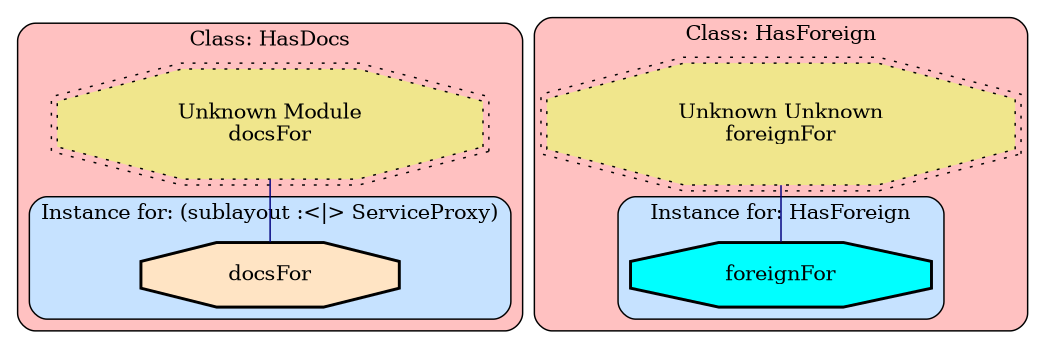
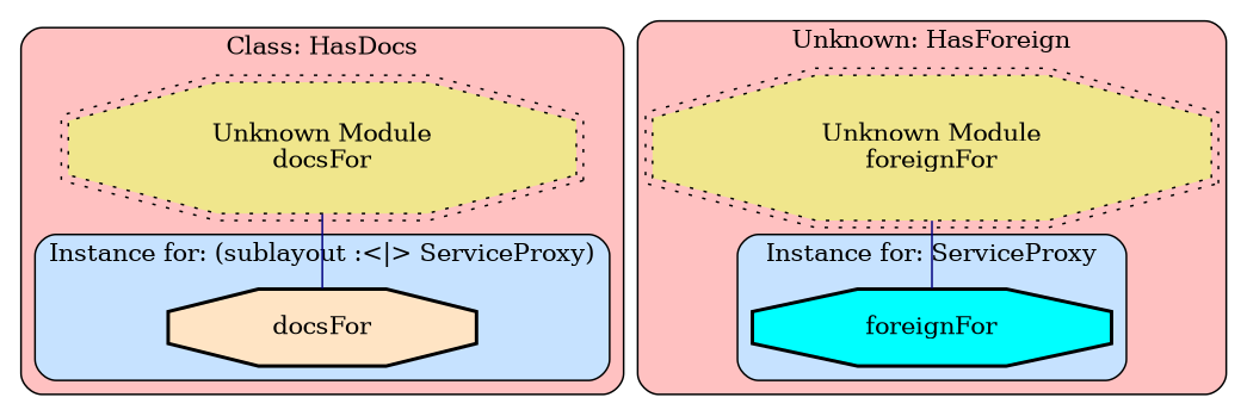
  digraph {
    node [fillcolor=khaki margin="0.4,0.1" shape=octagon style="filled,bold"]
    edge [color=navy dir=none penwidth=1]
    n1 [fillcolor=bisque label=docsFor]
    n2 [label="Unknown Module\ndocsFor" shape=doubleoctagon style="filled,dotted"]
    n3 [fillcolor=cyan label=foreignFor]
-   n4 [label="Unknown Unknown\nforeignFor" shape=doubleoctagon style="filled,dotted"]
+   n4 [label="Unknown Module\nforeignFor" shape=doubleoctagon style="filled,dotted"]
    subgraph cluster_1 {
      fillcolor=rosybrown1
      label="Class: HasDocs"
      style="filled,rounded"
      n2
      subgraph cluster_2 {
        fillcolor=slategray1
        label="Instance for: (sublayout :<|> ServiceProxy)"
        style="filled,rounded"
        n1
      }
    }
    subgraph cluster_3 {
      fillcolor=rosybrown1
-     label="Class: HasForeign"
+     label="Unknown: HasForeign"
      style="filled,rounded"
      n4
      subgraph cluster_4 {
        fillcolor=slategray1
-       label="Instance for: HasForeign"
+       label="Instance for: ServiceProxy"
        style="filled,rounded"
        n3
      }
    }
    n2 -> n1
    n4 -> n3
  }
